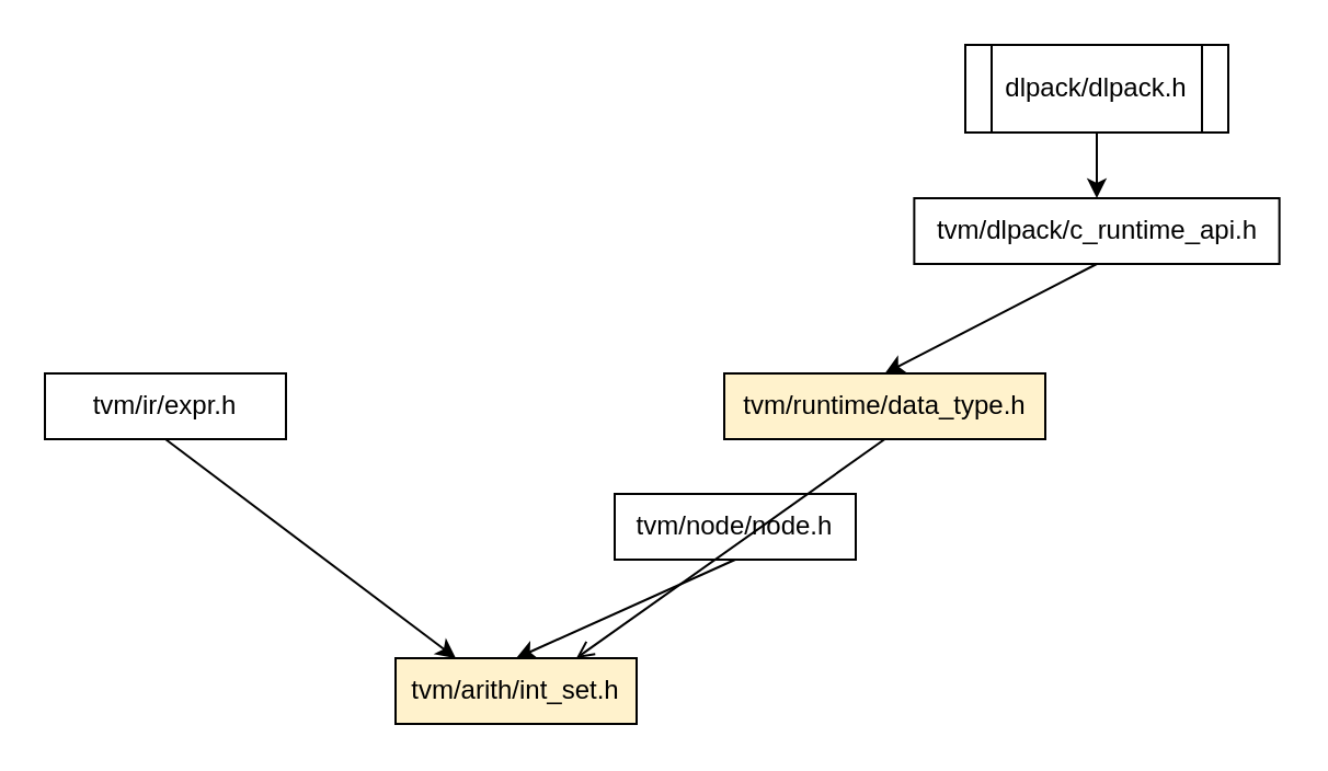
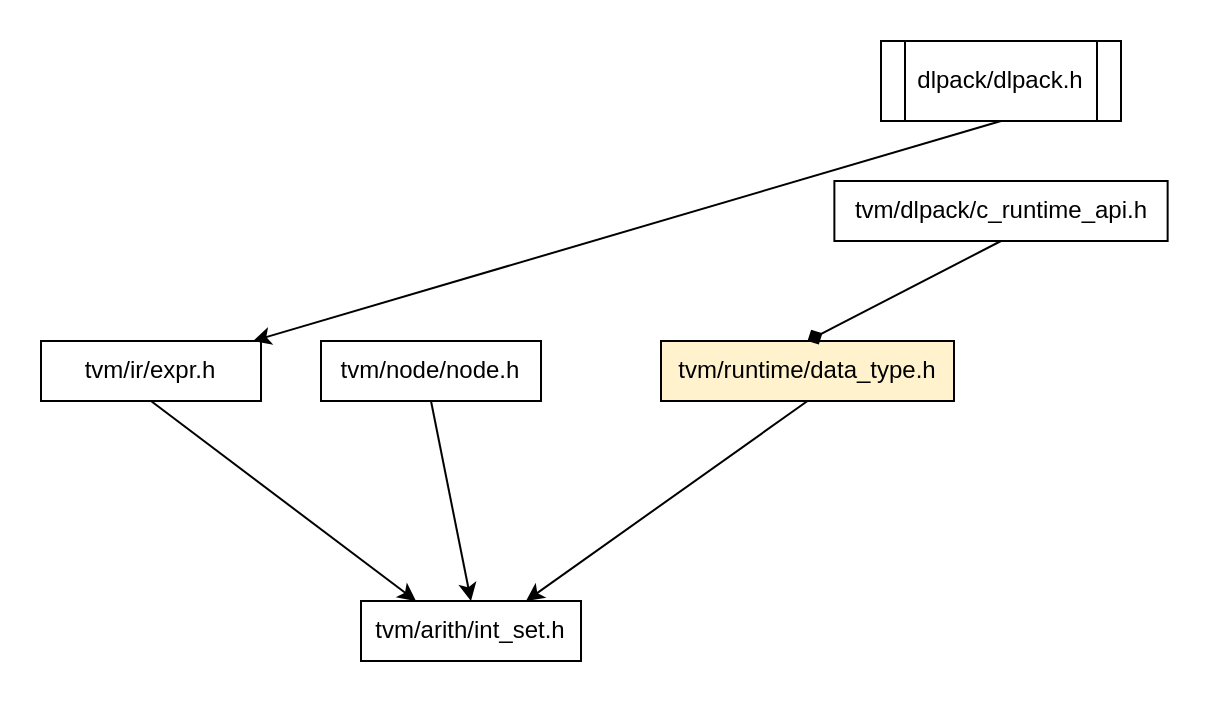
  <mxCell id="0" />
  <mxCell id="1" parent="0" />
  <mxCell id="2" value="tvm/ir/expr.h" style="html=1;whiteSpace=wrap;" parent="1" vertex="1"><mxGeometry x="20" y="170" width="110" height="30" as="geometry" /></mxCell>
- <mxCell id="3" value="tvm/node/node.h" style="html=1;whiteSpace=wrap;" parent="1" vertex="1"><mxGeometry x="280" y="225" width="110" height="30" as="geometry" /></mxCell>
+ <mxCell id="3" value="tvm/node/node.h" style="html=1;whiteSpace=wrap;" parent="1" vertex="1"><mxGeometry x="160" y="170" width="110" height="30" as="geometry" /></mxCell>
  <mxCell id="4" value="tvm/runtime/data_type.h" style="html=1;whiteSpace=wrap;fillColor=#fff2cc;" parent="1" vertex="1"><mxGeometry x="330" y="170" width="146.5" height="30" as="geometry" /></mxCell>
- <mxCell id="5" value="tvm/arith/int_set.h" style="html=1;whiteSpace=wrap;fillColor=#fff2cc;" parent="1" vertex="1"><mxGeometry x="180" y="300" width="110" height="30" as="geometry" /></mxCell>
+ <mxCell id="5" value="tvm/arith/int_set.h" style="html=1;whiteSpace=wrap;" parent="1" vertex="1"><mxGeometry x="180" y="300" width="110" height="30" as="geometry" /></mxCell>
  <mxCell id="6" value="" style="endArrow=classic;html=1;rounded=0;exitX=0.5;exitY=1;exitDx=0;exitDy=0;entryX=0.25;entryY=0;entryDx=0;entryDy=0;" parent="1" source="2" target="5" edge="1"><mxGeometry width="50" height="50" relative="1" as="geometry"><mxPoint x="-10" y="310" as="sourcePoint" /><mxPoint x="40" y="260" as="targetPoint" /></mxGeometry></mxCell>
  <mxCell id="7" value="" style="endArrow=classic;html=1;rounded=0;exitX=0.5;exitY=1;exitDx=0;exitDy=0;entryX=0.5;entryY=0;entryDx=0;entryDy=0;" parent="1" source="3" target="5" edge="1"><mxGeometry width="50" height="50" relative="1" as="geometry"><mxPoint x="80" y="180" as="sourcePoint" /><mxPoint x="183" y="320" as="targetPoint" /></mxGeometry></mxCell>
- <mxCell id="8" value="" style="endArrow=open;html=1;rounded=0;exitX=0.5;exitY=1;exitDx=0;exitDy=0;entryX=0.75;entryY=0;entryDx=0;entryDy=0;" parent="1" source="4" target="5" edge="1"><mxGeometry width="50" height="50" relative="1" as="geometry"><mxPoint x="105" y="170" as="sourcePoint" /><mxPoint x="85" y="310" as="targetPoint" /></mxGeometry></mxCell>
+ <mxCell id="8" value="" style="endArrow=classic;html=1;rounded=0;exitX=0.5;exitY=1;exitDx=0;exitDy=0;entryX=0.75;entryY=0;entryDx=0;entryDy=0;" parent="1" source="4" target="5" edge="1"><mxGeometry width="50" height="50" relative="1" as="geometry"><mxPoint x="105" y="170" as="sourcePoint" /><mxPoint x="85" y="310" as="targetPoint" /></mxGeometry></mxCell>
  <mxCell id="9" value="dlpack/dlpack.h" style="shape=process;whiteSpace=wrap;html=1;backgroundOutline=1;" vertex="1" parent="1"><mxGeometry x="440" width="120" height="40" as="geometry" y="20" /></mxCell>
  <mxCell id="10" value="tvm/dlpack/c_runtime_api.h" style="html=1;whiteSpace=wrap;" vertex="1" parent="1"><mxGeometry x="416.69" y="90" width="166.63" height="30" as="geometry" /></mxCell>
- <mxCell id="11" value="" style="endArrow=classic;html=1;rounded=0;exitX=0.5;exitY=1;exitDx=0;exitDy=0;entryX=0.5;entryY=0;entryDx=0;entryDy=0;" edge="1" parent="1" source="9" target="10"><mxGeometry width="50" height="50" relative="1" as="geometry"><mxPoint x="277" y="120" as="sourcePoint" /><mxPoint x="3" y="260" as="targetPoint" /></mxGeometry></mxCell>
- <mxCell id="12" value="" style="endArrow=classic;html=1;rounded=0;exitX=0.5;exitY=1;exitDx=0;exitDy=0;entryX=0.5;entryY=0;entryDx=0;entryDy=0;" edge="1" parent="1" source="10" target="4"><mxGeometry width="50" height="50" relative="1" as="geometry"><mxPoint x="403.25" y="380" as="sourcePoint" /><mxPoint x="540" y="570" as="targetPoint" /><Array as="points" /></mxGeometry></mxCell>
+ <mxCell id="11" value="" style="endArrow=classic;html=1;rounded=0;exitX=0.5;exitY=1;exitDx=0;exitDy=0;" edge="1" parent="1" source="9" target="2"><mxGeometry width="50" height="50" relative="1" as="geometry"><mxPoint x="277" y="120" as="sourcePoint" /><mxPoint x="3" y="260" as="targetPoint" /></mxGeometry></mxCell>
+ <mxCell id="12" value="" style="endArrow=diamond;html=1;rounded=0;exitX=0.5;exitY=1;exitDx=0;exitDy=0;entryX=0.5;entryY=0;entryDx=0;entryDy=0;" edge="1" parent="1" source="10" target="4"><mxGeometry width="50" height="50" relative="1" as="geometry"><mxPoint x="403.25" y="380" as="sourcePoint" /><mxPoint x="540" y="570" as="targetPoint" /><Array as="points" /></mxGeometry></mxCell>
